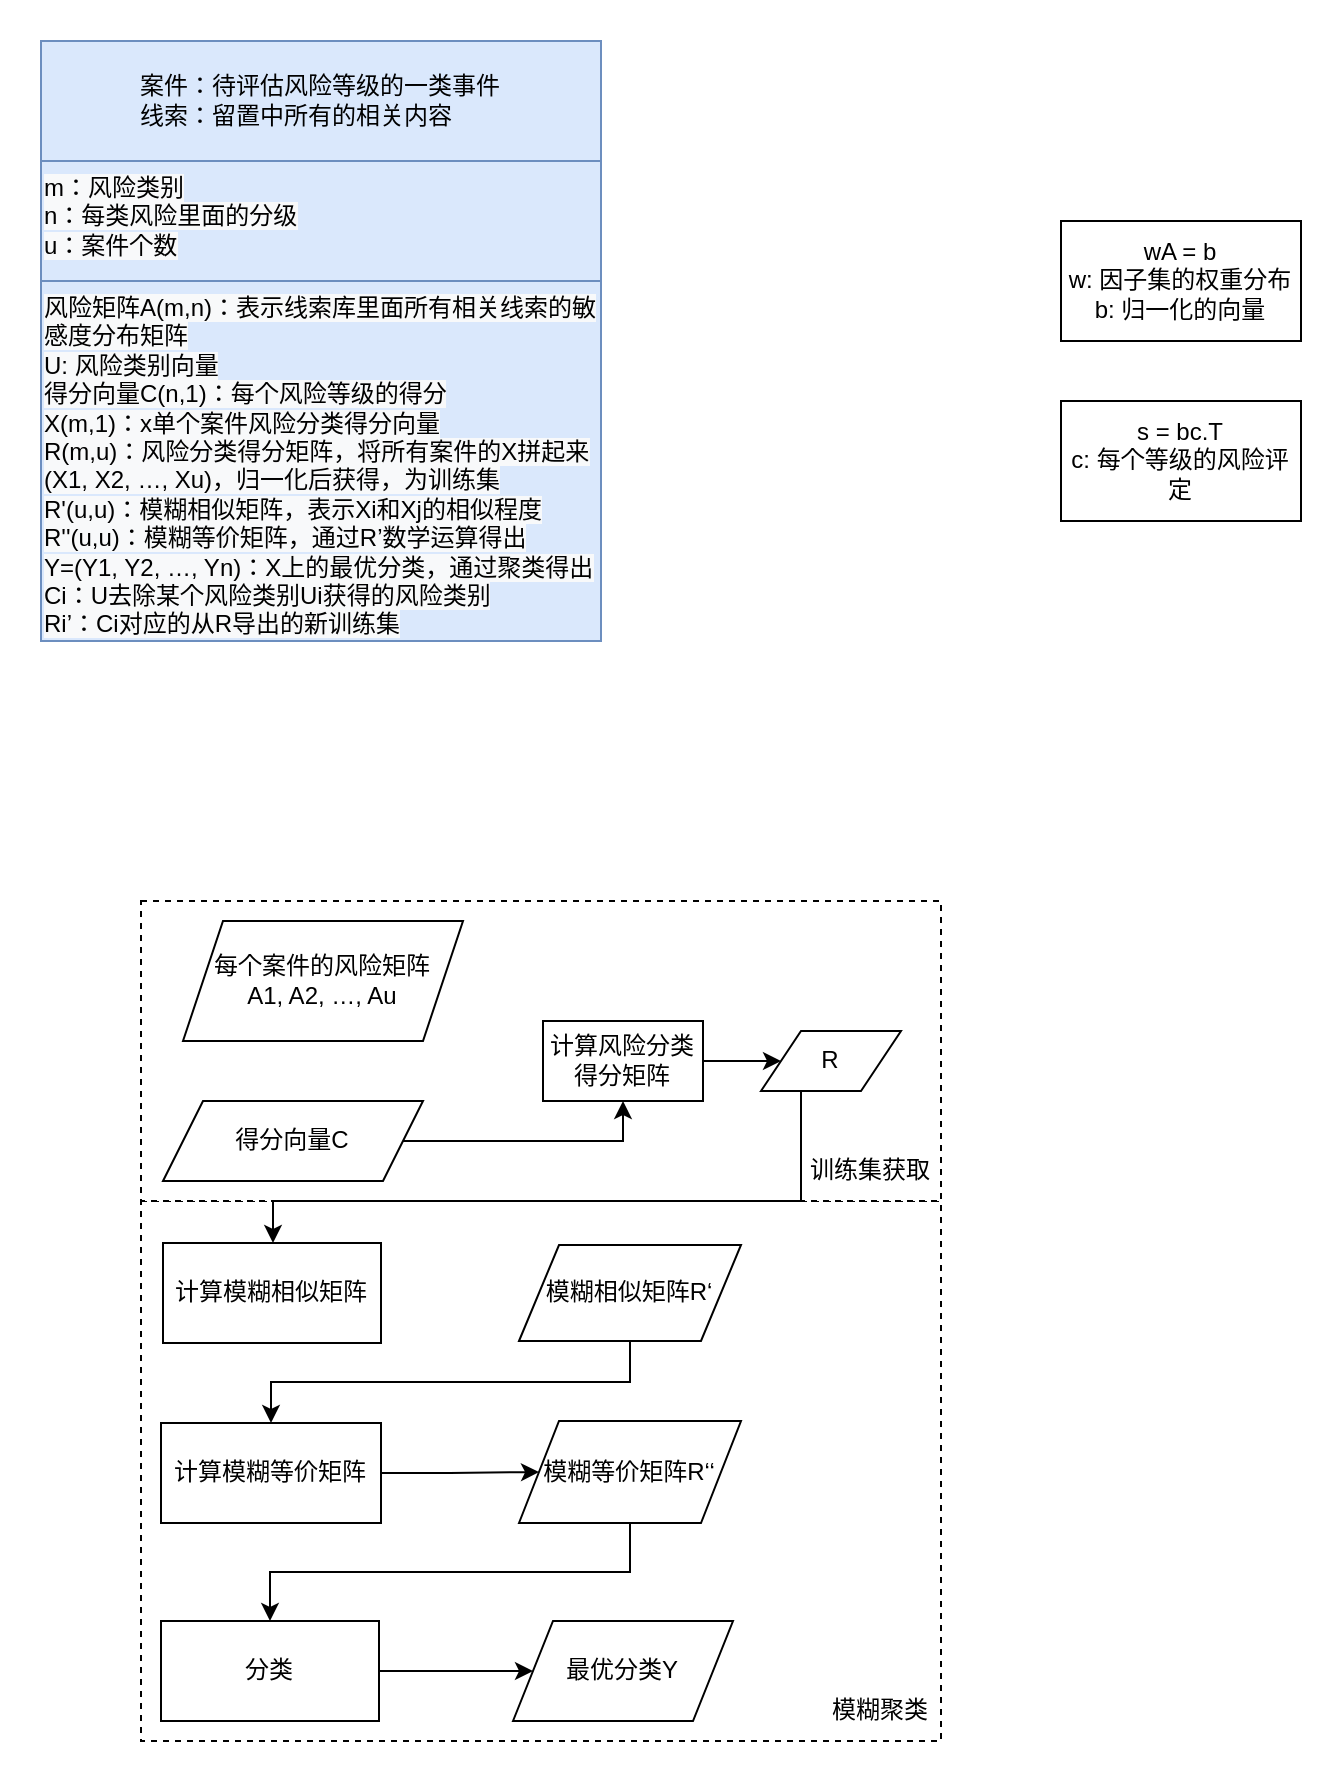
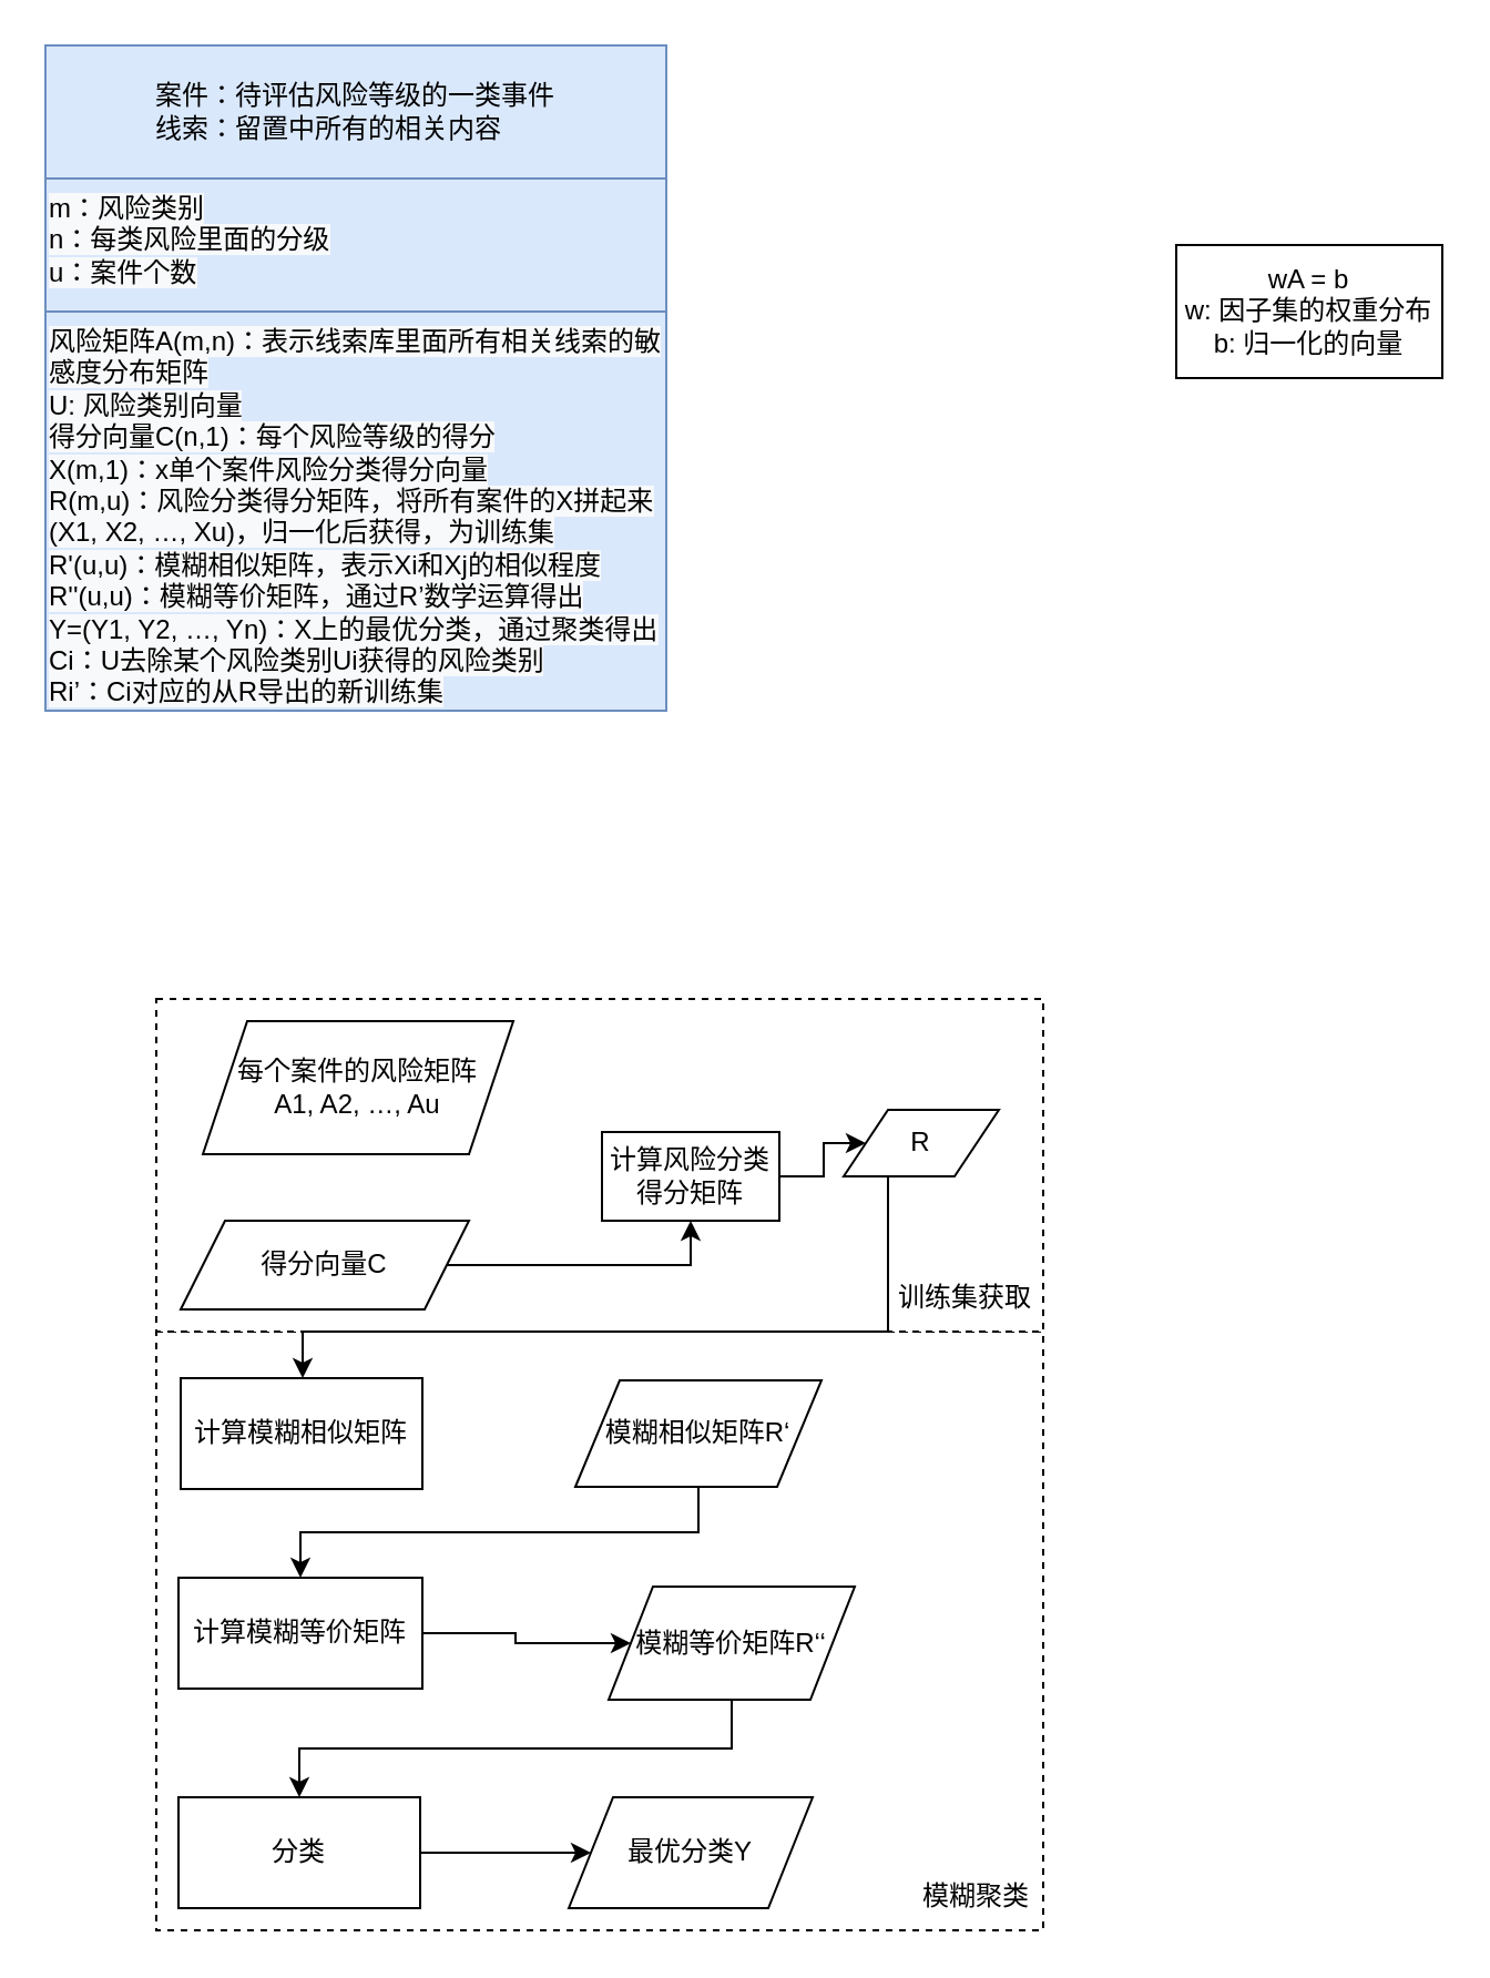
  <mxCell id="0" />
  <mxCell id="1" parent="0" />
  <mxCell id="2" value="" style="rounded=0;whiteSpace=wrap;html=1;dashed=1;" vertex="1" parent="1"><mxGeometry x="70" y="600" width="400" height="270" as="geometry" /></mxCell>
  <mxCell id="3" value="" style="rounded=0;whiteSpace=wrap;html=1;dashed=1;" vertex="1" parent="1"><mxGeometry x="70" y="450" width="400" height="150" as="geometry" /></mxCell>
  <mxCell id="4" value="wA = b&lt;br&gt;w: 因子集的权重分布&lt;br&gt;b: 归一化的向量" style="rounded=0;whiteSpace=wrap;html=1;" vertex="1" parent="1"><mxGeometry x="530" y="110" width="120" height="60" as="geometry" /></mxCell>
- <mxCell id="5" value="s = bc.T&lt;br&gt;c: 每个等级的风险评定" style="rounded=0;whiteSpace=wrap;html=1;" vertex="1" parent="1"><mxGeometry x="530" y="200" width="120" height="60" as="geometry" /></mxCell>
  <mxCell id="6" value="每个案件的风险矩阵&lt;br&gt;A1, A2, …, Au" style="shape=parallelogram;perimeter=parallelogramPerimeter;whiteSpace=wrap;html=1;fixedSize=1;" vertex="1" parent="1"><mxGeometry x="91" y="460" width="140" height="60" as="geometry" /></mxCell>
  <mxCell id="7" style="edgeStyle=orthogonalEdgeStyle;rounded=0;orthogonalLoop=1;jettySize=auto;html=1;exitX=1;exitY=0.5;exitDx=0;exitDy=0;entryX=0.5;entryY=1;entryDx=0;entryDy=0;" edge="1" parent="1" source="8" target="12"><mxGeometry relative="1" as="geometry" /></mxCell>
  <mxCell id="8" value="得分向量C" style="shape=parallelogram;perimeter=parallelogramPerimeter;whiteSpace=wrap;html=1;fixedSize=1;" vertex="1" parent="1"><mxGeometry x="81" y="550" width="130" height="40" as="geometry" /></mxCell>
  <mxCell id="9" value="&lt;span style=&quot;color: rgb(0 , 0 , 0) ; font-family: &amp;#34;helvetica&amp;#34; ; font-size: 12px ; font-style: normal ; font-weight: 400 ; letter-spacing: normal ; text-align: center ; text-indent: 0px ; text-transform: none ; word-spacing: 0px ; background-color: rgb(248 , 249 , 250) ; display: inline ; float: none&quot;&gt;风险矩阵A(m,n)：&lt;/span&gt;&lt;span style=&quot;color: rgb(0 , 0 , 0) ; font-family: &amp;#34;helvetica&amp;#34; ; font-size: 12px ; font-style: normal ; font-weight: 400 ; letter-spacing: normal ; text-align: center ; text-indent: 0px ; text-transform: none ; word-spacing: 0px ; background-color: rgb(248 , 249 , 250) ; display: inline ; float: none&quot;&gt;表示线索库里面所有相关线索的敏感度分布矩阵&lt;br&gt;U: 风险类别向量&lt;br&gt;得分向量C(n,1)：每个风险等级的得分&lt;br&gt;X(m,1)：x单个案件风险分类得分向量&lt;br&gt;R(m,u)：风险分类得分矩阵，将所有案件的X拼起来(X1, X2, …, Xu)，归一化后获得，为训练集&lt;br&gt;R'(u,u)：模糊相似矩阵，表示Xi和Xj的相似程度&lt;br&gt;R''(u,u)：模糊等价矩阵，通过R’数学运算得出&lt;br&gt;Y=(Y1, Y2, …, Yn)：X上的最优分类，通过聚类得出&lt;br&gt;Ci：U去除某个风险类别Ui获得的风险类别&lt;br&gt;Ri’：Ci对应的从R导出的新训练集&lt;br&gt;&lt;/span&gt;" style="text;whiteSpace=wrap;html=1;fillColor=#dae8fc;strokeColor=#6c8ebf;" vertex="1" parent="1"><mxGeometry x="20" y="140" width="280" height="180" as="geometry" /></mxCell>
  <mxCell id="10" value="&lt;span style=&quot;color: rgb(0 , 0 , 0) ; font-size: 12px ; font-style: normal ; font-weight: 400 ; letter-spacing: normal ; text-indent: 0px ; text-transform: none ; word-spacing: 0px ; font-family: &amp;#34;helvetica&amp;#34; ; text-align: center ; background-color: rgb(248 , 249 , 250) ; display: inline ; float: none&quot;&gt;m：风险类别&lt;/span&gt;&lt;br style=&quot;color: rgb(0 , 0 , 0) ; font-size: 12px ; font-style: normal ; font-weight: 400 ; letter-spacing: normal ; text-indent: 0px ; text-transform: none ; word-spacing: 0px ; font-family: &amp;#34;helvetica&amp;#34; ; text-align: center ; background-color: rgb(248 , 249 , 250)&quot;&gt;&lt;span style=&quot;color: rgb(0 , 0 , 0) ; font-size: 12px ; font-style: normal ; font-weight: 400 ; letter-spacing: normal ; text-indent: 0px ; text-transform: none ; word-spacing: 0px ; font-family: &amp;#34;helvetica&amp;#34; ; text-align: center ; background-color: rgb(248 , 249 , 250) ; display: inline ; float: none&quot;&gt;n：每类风险里面的分级&lt;br&gt;u：案件个数&lt;br&gt;&lt;/span&gt;" style="text;whiteSpace=wrap;html=1;fillColor=#dae8fc;strokeColor=#6c8ebf;" vertex="1" parent="1"><mxGeometry x="20" y="80" width="280" height="60" as="geometry" /></mxCell>
  <mxCell id="11" value="" style="edgeStyle=orthogonalEdgeStyle;rounded=0;orthogonalLoop=1;jettySize=auto;html=1;" edge="1" parent="1" source="12" target="16"><mxGeometry relative="1" as="geometry" /></mxCell>
  <mxCell id="12" value="计算风险分类得分矩阵" style="rounded=0;whiteSpace=wrap;html=1;" vertex="1" parent="1"><mxGeometry x="271" y="510" width="80" height="40" as="geometry" /></mxCell>
  <mxCell id="13" value="案件：待评估风险等级的一类事件&lt;br&gt;&lt;div style=&quot;text-align: left&quot;&gt;&lt;span&gt;线索：留置中所有的相关内容&lt;/span&gt;&lt;/div&gt;" style="rounded=0;whiteSpace=wrap;html=1;fillColor=#dae8fc;strokeColor=#6c8ebf;" vertex="1" parent="1"><mxGeometry x="20" y="20" width="280" height="60" as="geometry" /></mxCell>
  <mxCell id="14" value="训练集获取" style="text;html=1;strokeColor=none;fillColor=none;align=center;verticalAlign=middle;whiteSpace=wrap;rounded=0;dashed=1;" vertex="1" parent="1"><mxGeometry x="400" y="570" width="70" height="30" as="geometry" /></mxCell>
  <mxCell id="15" style="edgeStyle=orthogonalEdgeStyle;rounded=0;orthogonalLoop=1;jettySize=auto;html=1;" edge="1" parent="1" source="16" target="17"><mxGeometry relative="1" as="geometry"><Array as="points"><mxPoint x="400" y="600" /><mxPoint x="136" y="600" /></Array></mxGeometry></mxCell>
- <mxCell id="16" value="R" style="shape=parallelogram;perimeter=parallelogramPerimeter;whiteSpace=wrap;html=1;fixedSize=1;" vertex="1" parent="1"><mxGeometry x="380" y="515" width="70" height="30" as="geometry" /></mxCell>
+ <mxCell id="16" value="R" style="shape=parallelogram;perimeter=parallelogramPerimeter;whiteSpace=wrap;html=1;fixedSize=1;" vertex="1" parent="1"><mxGeometry x="380" y="500" width="70" height="30" as="geometry" /></mxCell>
  <mxCell id="17" value="计算模糊相似矩阵" style="rounded=0;whiteSpace=wrap;html=1;" vertex="1" parent="1"><mxGeometry x="81" y="621" width="109" height="50" as="geometry" /></mxCell>
  <mxCell id="18" style="edgeStyle=orthogonalEdgeStyle;rounded=0;orthogonalLoop=1;jettySize=auto;html=1;exitX=0.5;exitY=1;exitDx=0;exitDy=0;entryX=0.5;entryY=0;entryDx=0;entryDy=0;" edge="1" parent="1" source="19" target="21"><mxGeometry relative="1" as="geometry" /></mxCell>
  <mxCell id="19" value="模糊相似矩阵R‘" style="shape=parallelogram;perimeter=parallelogramPerimeter;whiteSpace=wrap;html=1;fixedSize=1;" vertex="1" parent="1"><mxGeometry x="259" y="622" width="111" height="48" as="geometry" /></mxCell>
  <mxCell id="20" value="" style="edgeStyle=orthogonalEdgeStyle;rounded=0;orthogonalLoop=1;jettySize=auto;html=1;" edge="1" parent="1" source="21" target="23"><mxGeometry relative="1" as="geometry" /></mxCell>
  <mxCell id="21" value="计算模糊等价矩阵" style="rounded=0;whiteSpace=wrap;html=1;" vertex="1" parent="1"><mxGeometry x="80" y="711" width="110" height="50" as="geometry" /></mxCell>
  <mxCell id="22" style="edgeStyle=orthogonalEdgeStyle;rounded=0;orthogonalLoop=1;jettySize=auto;html=1;exitX=0.5;exitY=1;exitDx=0;exitDy=0;entryX=0.5;entryY=0;entryDx=0;entryDy=0;" edge="1" parent="1" source="23" target="25"><mxGeometry relative="1" as="geometry" /></mxCell>
- <mxCell id="23" value="模糊等价矩阵R‘‘" style="shape=parallelogram;perimeter=parallelogramPerimeter;whiteSpace=wrap;html=1;fixedSize=1;" vertex="1" parent="1"><mxGeometry x="259" y="710" width="111" height="51" as="geometry" /></mxCell>
+ <mxCell id="23" value="模糊等价矩阵R‘‘" style="shape=parallelogram;perimeter=parallelogramPerimeter;whiteSpace=wrap;html=1;fixedSize=1;" vertex="1" parent="1"><mxGeometry x="274" y="715" width="111" height="51" as="geometry" /></mxCell>
  <mxCell id="24" value="" style="edgeStyle=orthogonalEdgeStyle;rounded=0;orthogonalLoop=1;jettySize=auto;html=1;" edge="1" parent="1" source="25" target="27"><mxGeometry relative="1" as="geometry" /></mxCell>
  <mxCell id="25" value="分类" style="rounded=0;whiteSpace=wrap;html=1;" vertex="1" parent="1"><mxGeometry x="80" y="810" width="109" height="50" as="geometry" /></mxCell>
  <mxCell id="26" value="模糊聚类" style="text;html=1;strokeColor=none;fillColor=none;align=center;verticalAlign=middle;whiteSpace=wrap;rounded=0;dashed=1;" vertex="1" parent="1"><mxGeometry x="410" y="840" width="60" height="30" as="geometry" /></mxCell>
  <mxCell id="27" value="最优分类Y" style="shape=parallelogram;perimeter=parallelogramPerimeter;whiteSpace=wrap;html=1;fixedSize=1;" vertex="1" parent="1"><mxGeometry x="256" y="810" width="110" height="50" as="geometry" /></mxCell>
